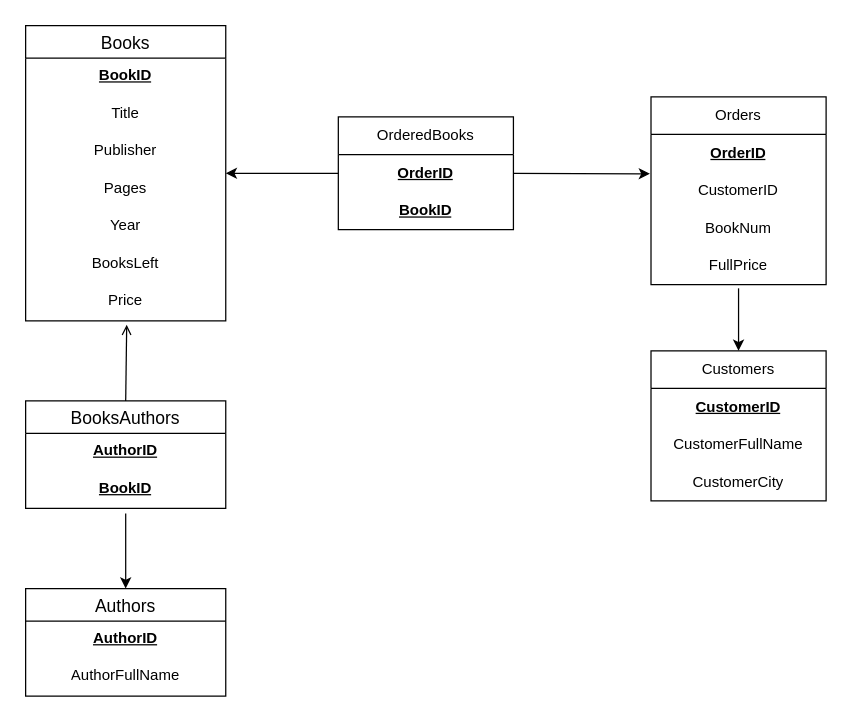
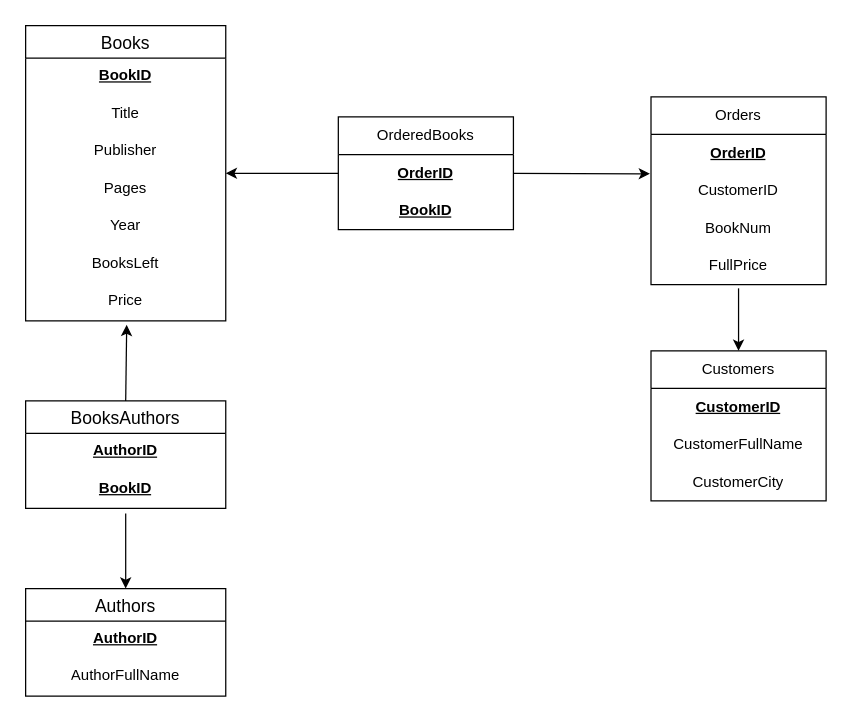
  <mxCell id="0" />
  <mxCell id="1" parent="0" />
  <mxCell id="2" value="Books" style="swimlane;fontStyle=0;childLayout=stackLayout;horizontal=1;startSize=26;horizontalStack=0;resizeParent=1;resizeParentMax=0;resizeLast=0;collapsible=1;marginBottom=0;align=center;fontSize=14;strokeWidth=1;" vertex="1" parent="1"><mxGeometry x="20" y="20" width="160" height="236" as="geometry" /></mxCell>
  <mxCell id="3" value="BookID" style="text;strokeColor=none;fillColor=none;spacingLeft=4;spacingRight=4;overflow=hidden;rotatable=0;points=[[0,0.5],[1,0.5]];portConstraint=eastwest;fontSize=12;whiteSpace=wrap;html=1;align=center;fontStyle=5" vertex="1" parent="2"><mxGeometry y="26" width="160" height="30" as="geometry" /></mxCell>
  <mxCell id="4" value="Title" style="text;strokeColor=none;fillColor=none;spacingLeft=4;spacingRight=4;overflow=hidden;rotatable=0;points=[[0,0.5],[1,0.5]];portConstraint=eastwest;fontSize=12;whiteSpace=wrap;html=1;align=center;" vertex="1" parent="2"><mxGeometry y="56" width="160" height="30" as="geometry" /></mxCell>
  <mxCell id="5" value="Publisher" style="text;strokeColor=none;fillColor=none;spacingLeft=4;spacingRight=4;overflow=hidden;rotatable=0;points=[[0,0.5],[1,0.5]];portConstraint=eastwest;fontSize=12;whiteSpace=wrap;html=1;align=center;" vertex="1" parent="2"><mxGeometry y="86" width="160" height="30" as="geometry" /></mxCell>
  <mxCell id="6" value="Pages" style="text;strokeColor=none;fillColor=none;spacingLeft=4;spacingRight=4;overflow=hidden;rotatable=0;points=[[0,0.5],[1,0.5]];portConstraint=eastwest;fontSize=12;whiteSpace=wrap;html=1;align=center;" vertex="1" parent="2"><mxGeometry y="116" width="160" height="30" as="geometry" /></mxCell>
  <mxCell id="7" value="Year" style="text;strokeColor=none;fillColor=none;spacingLeft=4;spacingRight=4;overflow=hidden;rotatable=0;points=[[0,0.5],[1,0.5]];portConstraint=eastwest;fontSize=12;whiteSpace=wrap;html=1;align=center;" vertex="1" parent="2"><mxGeometry y="146" width="160" height="30" as="geometry" /></mxCell>
  <mxCell id="8" value="BooksLeft" style="text;strokeColor=none;fillColor=none;spacingLeft=4;spacingRight=4;overflow=hidden;rotatable=0;points=[[0,0.5],[1,0.5]];portConstraint=eastwest;fontSize=12;whiteSpace=wrap;html=1;align=center;" vertex="1" parent="2"><mxGeometry y="176" width="160" height="30" as="geometry" /></mxCell>
  <mxCell id="9" value="Price" style="text;strokeColor=none;fillColor=none;spacingLeft=4;spacingRight=4;overflow=hidden;rotatable=0;points=[[0,0.5],[1,0.5]];portConstraint=eastwest;fontSize=12;whiteSpace=wrap;html=1;align=center;" vertex="1" parent="2"><mxGeometry y="206" width="160" height="30" as="geometry" /></mxCell>
  <mxCell id="10" value="BooksAuthors" style="swimlane;fontStyle=0;childLayout=stackLayout;horizontal=1;startSize=26;horizontalStack=0;resizeParent=1;resizeParentMax=0;resizeLast=0;collapsible=1;marginBottom=0;align=center;fontSize=14;" vertex="1" parent="1"><mxGeometry x="20" y="320" width="160" height="86" as="geometry" /></mxCell>
  <mxCell id="11" value="AuthorID" style="text;strokeColor=none;fillColor=none;spacingLeft=4;spacingRight=4;overflow=hidden;rotatable=0;points=[[0,0.5],[1,0.5]];portConstraint=eastwest;fontSize=12;whiteSpace=wrap;html=1;align=center;fontStyle=5" vertex="1" parent="10"><mxGeometry y="26" width="160" height="30" as="geometry" /></mxCell>
  <mxCell id="12" value="BookID" style="text;strokeColor=none;fillColor=none;spacingLeft=4;spacingRight=4;overflow=hidden;rotatable=0;points=[[0,0.5],[1,0.5]];portConstraint=eastwest;fontSize=12;whiteSpace=wrap;html=1;align=center;fontStyle=5" vertex="1" parent="10"><mxGeometry y="56" width="160" height="30" as="geometry" /></mxCell>
  <mxCell id="13" value="Authors" style="swimlane;fontStyle=0;childLayout=stackLayout;horizontal=1;startSize=26;horizontalStack=0;resizeParent=1;resizeParentMax=0;resizeLast=0;collapsible=1;marginBottom=0;align=center;fontSize=14;" vertex="1" parent="1"><mxGeometry x="20" y="470" width="160" height="86" as="geometry" /></mxCell>
  <mxCell id="14" value="AuthorID" style="text;strokeColor=none;fillColor=none;spacingLeft=4;spacingRight=4;overflow=hidden;rotatable=0;points=[[0,0.5],[1,0.5]];portConstraint=eastwest;fontSize=12;whiteSpace=wrap;html=1;align=center;fontStyle=5" vertex="1" parent="13"><mxGeometry y="26" width="160" height="30" as="geometry" /></mxCell>
  <mxCell id="15" value="AuthorFullName" style="text;strokeColor=none;fillColor=none;spacingLeft=4;spacingRight=4;overflow=hidden;rotatable=0;points=[[0,0.5],[1,0.5]];portConstraint=eastwest;fontSize=12;whiteSpace=wrap;html=1;align=center;" vertex="1" parent="13"><mxGeometry y="56" width="160" height="30" as="geometry" /></mxCell>
- <mxCell id="16" value="" style="endArrow=open;html=1;rounded=0;exitX=0.5;exitY=0;exitDx=0;exitDy=0;entryX=0.505;entryY=1.107;entryDx=0;entryDy=0;entryPerimeter=0;" edge="1" parent="1" source="10" target="9"><mxGeometry width="50" height="50" relative="1" as="geometry"><mxPoint x="240" y="320" as="sourcePoint" /><mxPoint x="220" y="270" as="targetPoint" /></mxGeometry></mxCell>
+ <mxCell id="16" value="" style="endArrow=classic;html=1;rounded=0;exitX=0.5;exitY=0;exitDx=0;exitDy=0;entryX=0.505;entryY=1.107;entryDx=0;entryDy=0;entryPerimeter=0;" edge="1" parent="1" source="10" target="9"><mxGeometry width="50" height="50" relative="1" as="geometry"><mxPoint x="240" y="320" as="sourcePoint" /><mxPoint x="220" y="270" as="targetPoint" /></mxGeometry></mxCell>
  <mxCell id="17" value="" style="endArrow=classic;html=1;rounded=0;entryX=0.5;entryY=0;entryDx=0;entryDy=0;" edge="1" parent="1" target="13"><mxGeometry width="50" height="50" relative="1" as="geometry"><mxPoint x="100" y="410" as="sourcePoint" /><mxPoint x="110" y="460" as="targetPoint" /></mxGeometry></mxCell>
  <mxCell id="18" value="OrderedBooks" style="swimlane;fontStyle=0;childLayout=stackLayout;horizontal=1;startSize=30;horizontalStack=0;resizeParent=1;resizeParentMax=0;resizeLast=0;collapsible=1;marginBottom=0;whiteSpace=wrap;html=1;" vertex="1" parent="1"><mxGeometry x="270" y="93" width="140" height="90" as="geometry" /></mxCell>
  <mxCell id="19" value="&lt;b&gt;&lt;u&gt;OrderID&lt;/u&gt;&lt;/b&gt;" style="text;strokeColor=none;fillColor=none;align=center;verticalAlign=middle;spacingLeft=4;spacingRight=4;overflow=hidden;points=[[0,0.5],[1,0.5]];portConstraint=eastwest;rotatable=0;whiteSpace=wrap;html=1;" vertex="1" parent="18"><mxGeometry y="30" width="140" height="30" as="geometry" /></mxCell>
  <mxCell id="20" value="&lt;b&gt;&lt;u&gt;BookID&lt;/u&gt;&lt;/b&gt;" style="text;strokeColor=none;fillColor=none;align=center;verticalAlign=middle;spacingLeft=4;spacingRight=4;overflow=hidden;points=[[0,0.5],[1,0.5]];portConstraint=eastwest;rotatable=0;whiteSpace=wrap;html=1;" vertex="1" parent="18"><mxGeometry y="60" width="140" height="30" as="geometry" /></mxCell>
  <mxCell id="21" value="" style="endArrow=classic;html=1;rounded=0;exitX=0;exitY=0.5;exitDx=0;exitDy=0;" edge="1" parent="1" source="19"><mxGeometry width="50" height="50" relative="1" as="geometry"><mxPoint x="240" y="140" as="sourcePoint" /><mxPoint x="180" y="138" as="targetPoint" /></mxGeometry></mxCell>
  <mxCell id="22" value="Orders" style="swimlane;fontStyle=0;childLayout=stackLayout;horizontal=1;startSize=30;horizontalStack=0;resizeParent=1;resizeParentMax=0;resizeLast=0;collapsible=1;marginBottom=0;whiteSpace=wrap;html=1;" vertex="1" parent="1"><mxGeometry x="520" y="77" width="140" height="150" as="geometry" /></mxCell>
  <mxCell id="23" value="OrderID" style="text;strokeColor=none;fillColor=none;align=center;verticalAlign=middle;spacingLeft=4;spacingRight=4;overflow=hidden;points=[[0,0.5],[1,0.5]];portConstraint=eastwest;rotatable=0;whiteSpace=wrap;html=1;fontStyle=5" vertex="1" parent="22"><mxGeometry y="30" width="140" height="30" as="geometry" /></mxCell>
  <mxCell id="24" value="CustomerID" style="text;strokeColor=none;fillColor=none;align=center;verticalAlign=middle;spacingLeft=4;spacingRight=4;overflow=hidden;points=[[0,0.5],[1,0.5]];portConstraint=eastwest;rotatable=0;whiteSpace=wrap;html=1;" vertex="1" parent="22"><mxGeometry y="60" width="140" height="30" as="geometry" /></mxCell>
  <mxCell id="25" value="BookNum" style="text;strokeColor=none;fillColor=none;align=center;verticalAlign=middle;spacingLeft=4;spacingRight=4;overflow=hidden;points=[[0,0.5],[1,0.5]];portConstraint=eastwest;rotatable=0;whiteSpace=wrap;html=1;" vertex="1" parent="22"><mxGeometry y="90" width="140" height="30" as="geometry" /></mxCell>
  <mxCell id="26" value="FullPrice" style="text;strokeColor=none;fillColor=none;align=center;verticalAlign=middle;spacingLeft=4;spacingRight=4;overflow=hidden;points=[[0,0.5],[1,0.5]];portConstraint=eastwest;rotatable=0;whiteSpace=wrap;html=1;" vertex="1" parent="22"><mxGeometry y="120" width="140" height="30" as="geometry" /></mxCell>
  <mxCell id="27" value="" style="endArrow=classic;html=1;rounded=0;entryX=-0.006;entryY=1.047;entryDx=0;entryDy=0;entryPerimeter=0;exitX=1;exitY=0.5;exitDx=0;exitDy=0;" edge="1" parent="1" source="19" target="23"><mxGeometry width="50" height="50" relative="1" as="geometry"><mxPoint x="290" y="250" as="sourcePoint" /><mxPoint x="340" y="200" as="targetPoint" /></mxGeometry></mxCell>
  <mxCell id="28" value="Customers" style="swimlane;fontStyle=0;childLayout=stackLayout;horizontal=1;startSize=30;horizontalStack=0;resizeParent=1;resizeParentMax=0;resizeLast=0;collapsible=1;marginBottom=0;whiteSpace=wrap;html=1;" vertex="1" parent="1"><mxGeometry x="520" y="280" width="140" height="120" as="geometry" /></mxCell>
  <mxCell id="29" value="CustomerID" style="text;strokeColor=none;fillColor=none;align=center;verticalAlign=middle;spacingLeft=4;spacingRight=4;overflow=hidden;points=[[0,0.5],[1,0.5]];portConstraint=eastwest;rotatable=0;whiteSpace=wrap;html=1;fontStyle=5" vertex="1" parent="28"><mxGeometry y="30" width="140" height="30" as="geometry" /></mxCell>
  <mxCell id="30" value="CustomerFullName" style="text;strokeColor=none;fillColor=none;align=center;verticalAlign=middle;spacingLeft=4;spacingRight=4;overflow=hidden;points=[[0,0.5],[1,0.5]];portConstraint=eastwest;rotatable=0;whiteSpace=wrap;html=1;" vertex="1" parent="28"><mxGeometry y="60" width="140" height="30" as="geometry" /></mxCell>
  <mxCell id="31" value="CustomerCity" style="text;strokeColor=none;fillColor=none;align=center;verticalAlign=middle;spacingLeft=4;spacingRight=4;overflow=hidden;points=[[0,0.5],[1,0.5]];portConstraint=eastwest;rotatable=0;whiteSpace=wrap;html=1;" vertex="1" parent="28"><mxGeometry y="90" width="140" height="30" as="geometry" /></mxCell>
  <mxCell id="32" value="" style="endArrow=classic;html=1;rounded=0;entryX=0.5;entryY=0;entryDx=0;entryDy=0;" edge="1" parent="1" target="28"><mxGeometry width="50" height="50" relative="1" as="geometry"><mxPoint x="590" y="230" as="sourcePoint" /><mxPoint x="450" y="420" as="targetPoint" /></mxGeometry></mxCell>
